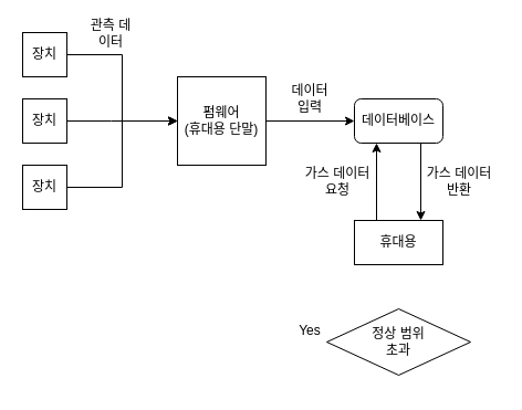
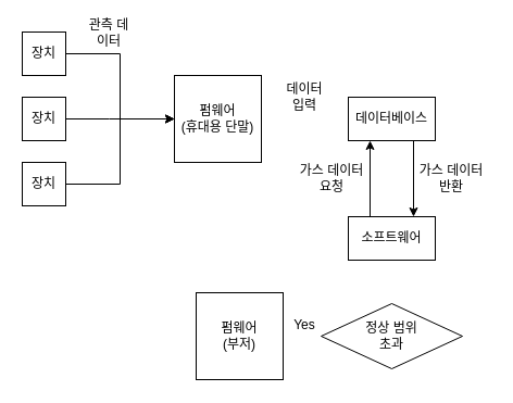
  <mxCell id="0" />
  <mxCell id="1" parent="0" />
  <mxCell id="2" style="edgeStyle=orthogonalEdgeStyle;rounded=0;orthogonalLoop=1;jettySize=auto;html=1;entryX=0;entryY=0.5;entryDx=0;entryDy=0;" edge="1" parent="1" source="3" target="5"><mxGeometry relative="1" as="geometry"><mxPoint x="100" y="89" as="targetPoint" /><Array as="points"><mxPoint x="100" y="109" /><mxPoint x="100" y="109" /></Array></mxGeometry></mxCell>
  <mxCell id="3" value="장치" style="whiteSpace=wrap;html=1;aspect=fixed;" vertex="1" parent="1"><mxGeometry x="20" y="89" width="40" height="40" as="geometry" /></mxCell>
- <mxCell id="4" style="edgeStyle=orthogonalEdgeStyle;rounded=0;orthogonalLoop=1;jettySize=auto;html=1;entryX=0;entryY=0.5;entryDx=0;entryDy=0;" edge="1" parent="1" source="5" target="9"><mxGeometry relative="1" as="geometry" /></mxCell>
  <mxCell id="5" value="펌웨어&lt;br&gt;(휴대용 단말)" style="whiteSpace=wrap;html=1;aspect=fixed;" vertex="1" parent="1"><mxGeometry x="160" y="69" width="80" height="80" as="geometry" /></mxCell>
  <mxCell id="6" style="edgeStyle=orthogonalEdgeStyle;rounded=0;orthogonalLoop=1;jettySize=auto;html=1;entryX=0.25;entryY=1;entryDx=0;entryDy=0;exitX=0.25;exitY=0;exitDx=0;exitDy=0;" edge="1" parent="1" source="7" target="9"><mxGeometry relative="1" as="geometry" /></mxCell>
- <mxCell id="7" value="휴대용" style="rounded=0;whiteSpace=wrap;html=1;" vertex="1" parent="1"><mxGeometry x="320" y="199" width="80" height="40" as="geometry" /></mxCell>
+ <mxCell id="7" value="소프트웨어" style="rounded=0;whiteSpace=wrap;html=1;" vertex="1" parent="1"><mxGeometry x="320" y="199" width="80" height="40" as="geometry" /></mxCell>
  <mxCell id="8" style="edgeStyle=orthogonalEdgeStyle;rounded=0;orthogonalLoop=1;jettySize=auto;html=1;exitX=0.75;exitY=1;exitDx=0;exitDy=0;entryX=0.75;entryY=0;entryDx=0;entryDy=0;" edge="1" parent="1" source="9" target="7"><mxGeometry relative="1" as="geometry"><mxPoint x="460" y="99" as="targetPoint" /></mxGeometry></mxCell>
- <mxCell id="9" value="데이터베이스" style="whiteSpace=wrap;html=1;rounded=1;" vertex="1" parent="1"><mxGeometry x="320" y="89" width="80" height="40" as="geometry" /></mxCell>
+ <mxCell id="9" value="데이터베이스" style="rounded=0;whiteSpace=wrap;html=1;" vertex="1" parent="1"><mxGeometry x="320" y="89" width="80" height="40" as="geometry" /></mxCell>
  <mxCell id="10" style="edgeStyle=orthogonalEdgeStyle;rounded=0;orthogonalLoop=1;jettySize=auto;html=1;entryX=0;entryY=0.5;entryDx=0;entryDy=0;" edge="1" parent="1" source="11" target="5"><mxGeometry relative="1" as="geometry" /></mxCell>
  <mxCell id="11" value="장치" style="whiteSpace=wrap;html=1;aspect=fixed;" vertex="1" parent="1"><mxGeometry x="20" y="149" width="40" height="40" as="geometry" /></mxCell>
  <mxCell id="12" style="edgeStyle=orthogonalEdgeStyle;rounded=0;orthogonalLoop=1;jettySize=auto;html=1;entryX=0;entryY=0.5;entryDx=0;entryDy=0;" edge="1" parent="1" source="13" target="5"><mxGeometry relative="1" as="geometry" /></mxCell>
  <mxCell id="13" value="장치" style="whiteSpace=wrap;html=1;aspect=fixed;" vertex="1" parent="1"><mxGeometry x="20" y="29" width="40" height="40" as="geometry" /></mxCell>
  <mxCell id="14" value="관측 데이터" style="text;html=1;strokeColor=none;fillColor=none;align=center;verticalAlign=middle;whiteSpace=wrap;rounded=0;" vertex="1" parent="1"><mxGeometry x="80" y="20" width="40" height="20" as="geometry" /></mxCell>
  <mxCell id="15" value="데이터 &lt;br&gt;입력" style="text;html=1;strokeColor=none;fillColor=none;align=center;verticalAlign=middle;whiteSpace=wrap;rounded=0;" vertex="1" parent="1"><mxGeometry x="240" y="69" width="80" height="40" as="geometry" /></mxCell>
  <mxCell id="16" value="가스 데이터 &lt;br&gt;요청" style="text;html=1;strokeColor=none;fillColor=none;align=center;verticalAlign=middle;whiteSpace=wrap;rounded=0;" vertex="1" parent="1"><mxGeometry x="270" y="149" width="70" height="30" as="geometry" /></mxCell>
  <mxCell id="17" value="가스 데이터 &lt;br&gt;반환" style="text;html=1;strokeColor=none;fillColor=none;align=center;verticalAlign=middle;whiteSpace=wrap;rounded=0;" vertex="1" parent="1"><mxGeometry x="380" y="149" width="70" height="30" as="geometry" /></mxCell>
+ <mxCell id="18" value="펌웨어&lt;br&gt;(부저)" style="whiteSpace=wrap;html=1;aspect=fixed;" vertex="1" parent="1"><mxGeometry x="180" y="269" width="80" height="80" as="geometry" /></mxCell>
  <mxCell id="19" value="정상 범위&lt;br&gt;&lt;div&gt;&lt;span&gt;초과&lt;/span&gt;&lt;/div&gt;" style="rhombus;whiteSpace=wrap;html=1;align=center;" vertex="1" parent="1"><mxGeometry x="295" y="279" width="130" height="60" as="geometry" /></mxCell>
  <mxCell id="20" value="Yes" style="text;html=1;strokeColor=none;fillColor=none;align=center;verticalAlign=middle;whiteSpace=wrap;rounded=0;" vertex="1" parent="1"><mxGeometry x="260" y="289" width="40" height="20" as="geometry" /></mxCell>
